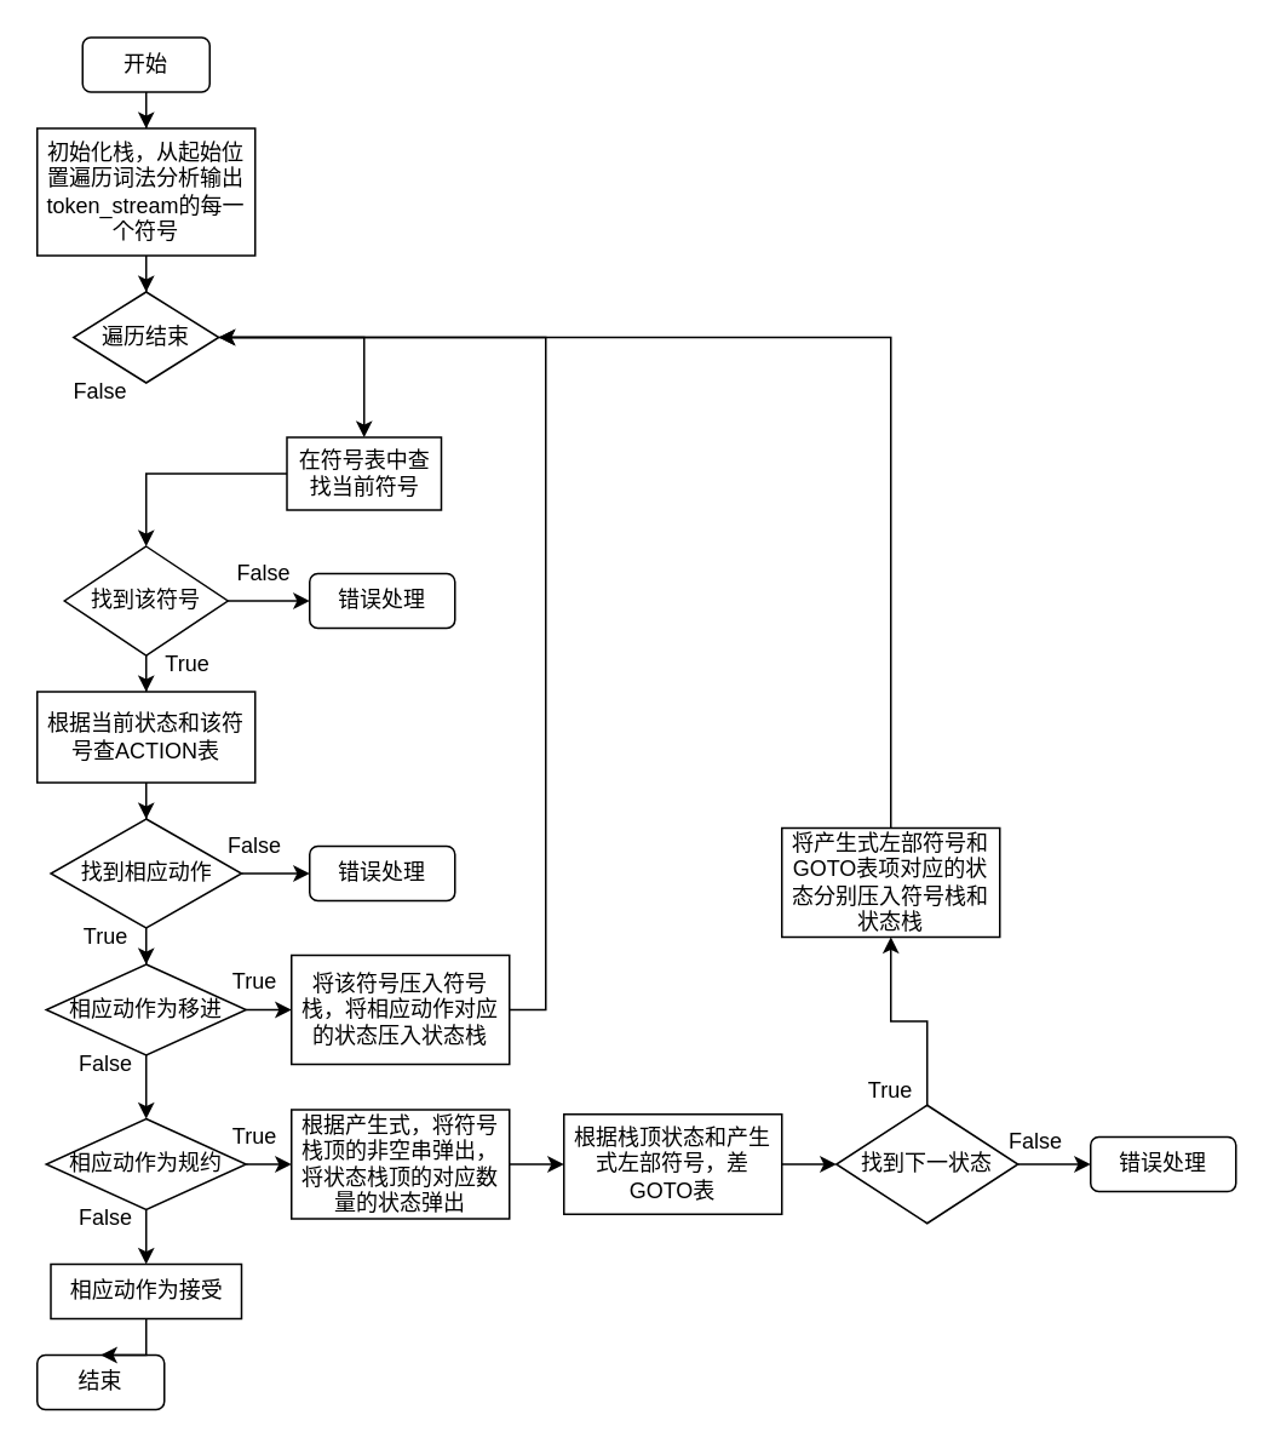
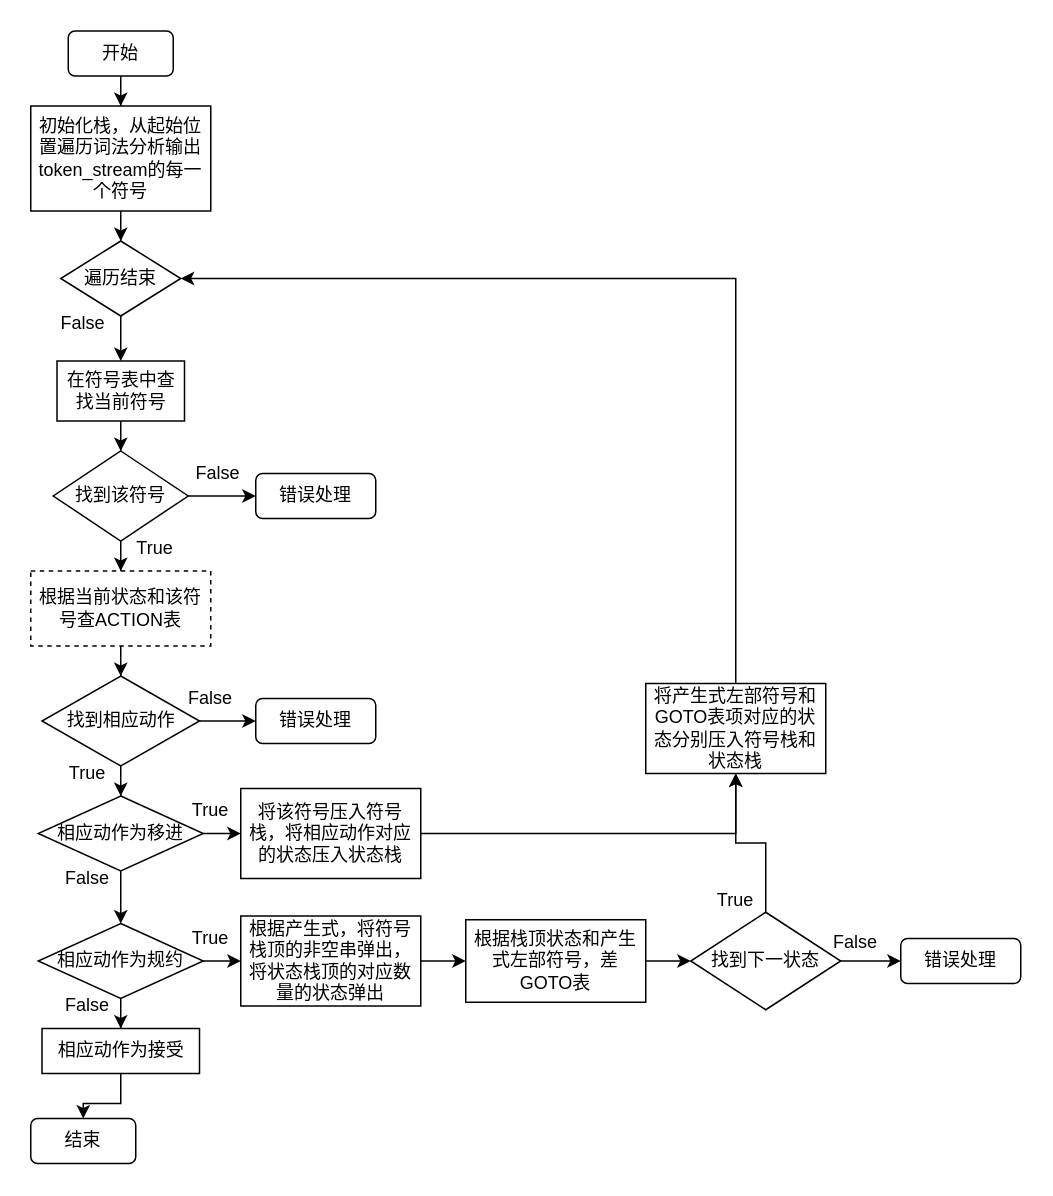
  <mxCell id="0" />
  <mxCell id="1" parent="0" />
  <mxCell id="2" value="" style="edgeStyle=orthogonalEdgeStyle;rounded=0;orthogonalLoop=1;jettySize=auto;html=1;" edge="1" parent="1" source="3" target="6"><mxGeometry relative="1" as="geometry" /></mxCell>
  <mxCell id="3" value="开始" style="rounded=1;whiteSpace=wrap;html=1;" vertex="1" parent="1"><mxGeometry x="45" y="20" width="70" height="30" as="geometry" /></mxCell>
  <mxCell id="4" value="结束" style="rounded=1;whiteSpace=wrap;html=1;" vertex="1" parent="1"><mxGeometry x="20" y="745" width="70" height="30" as="geometry" /></mxCell>
  <mxCell id="5" value="" style="edgeStyle=orthogonalEdgeStyle;rounded=0;orthogonalLoop=1;jettySize=auto;html=1;" edge="1" parent="1" source="6" target="8"><mxGeometry relative="1" as="geometry" /></mxCell>
  <mxCell id="6" value="初始化栈，从起始位置遍历词法分析输出token_stream的每一个符号" style="rounded=0;whiteSpace=wrap;html=1;" vertex="1" parent="1"><mxGeometry x="20" y="70" width="120" height="70" as="geometry" /></mxCell>
  <mxCell id="7" value="" style="edgeStyle=orthogonalEdgeStyle;rounded=0;orthogonalLoop=1;jettySize=auto;html=1;" edge="1" parent="1" source="8" target="10"><mxGeometry relative="1" as="geometry" /></mxCell>
  <mxCell id="8" value="遍历结束" style="rhombus;whiteSpace=wrap;html=1;" vertex="1" parent="1"><mxGeometry x="40" y="160" width="80" height="50" as="geometry" /></mxCell>
  <mxCell id="9" value="" style="edgeStyle=orthogonalEdgeStyle;rounded=0;orthogonalLoop=1;jettySize=auto;html=1;" edge="1" parent="1" source="10" target="14"><mxGeometry relative="1" as="geometry" /></mxCell>
- <mxCell id="10" value="在符号表中查找当前符号" style="rounded=0;whiteSpace=wrap;html=1;" vertex="1" parent="1"><mxGeometry x="157.5" y="240" width="85" height="40" as="geometry" /></mxCell>
+ <mxCell id="10" value="在符号表中查找当前符号" style="rounded=0;whiteSpace=wrap;html=1;" vertex="1" parent="1"><mxGeometry x="37.5" y="240" width="85" height="40" as="geometry" /></mxCell>
  <mxCell id="11" value="False" style="text;html=1;strokeColor=none;fillColor=none;align=center;verticalAlign=middle;whiteSpace=wrap;rounded=0;" vertex="1" parent="1"><mxGeometry x="25" y="200" width="60" height="30" as="geometry" /></mxCell>
  <mxCell id="12" value="" style="edgeStyle=orthogonalEdgeStyle;rounded=0;orthogonalLoop=1;jettySize=auto;html=1;" edge="1" parent="1" source="14" target="17"><mxGeometry relative="1" as="geometry" /></mxCell>
  <mxCell id="13" style="edgeStyle=orthogonalEdgeStyle;rounded=0;orthogonalLoop=1;jettySize=auto;html=1;entryX=0;entryY=0.5;entryDx=0;entryDy=0;" edge="1" parent="1" source="14" target="30"><mxGeometry relative="1" as="geometry" /></mxCell>
  <mxCell id="14" value="找到该符号" style="rhombus;whiteSpace=wrap;html=1;" vertex="1" parent="1"><mxGeometry x="35" y="300" width="90" height="60" as="geometry" /></mxCell>
  <mxCell id="15" value="False" style="text;html=1;strokeColor=none;fillColor=none;align=center;verticalAlign=middle;whiteSpace=wrap;rounded=0;" vertex="1" parent="1"><mxGeometry x="115" y="300" width="60" height="30" as="geometry" /></mxCell>
  <mxCell id="16" value="" style="edgeStyle=orthogonalEdgeStyle;rounded=0;orthogonalLoop=1;jettySize=auto;html=1;" edge="1" parent="1" source="17" target="20"><mxGeometry relative="1" as="geometry" /></mxCell>
- <mxCell id="17" value="根据当前状态和该符号查ACTION表" style="rounded=0;whiteSpace=wrap;html=1;" vertex="1" parent="1"><mxGeometry x="20" y="380" width="120" height="50" as="geometry" /></mxCell>
+ <mxCell id="17" value="根据当前状态和该符号查ACTION表" style="rounded=0;whiteSpace=wrap;html=1;dashed=1;" vertex="1" parent="1"><mxGeometry x="20" y="380" width="120" height="50" as="geometry" /></mxCell>
  <mxCell id="18" value="" style="edgeStyle=orthogonalEdgeStyle;rounded=0;orthogonalLoop=1;jettySize=auto;html=1;" edge="1" parent="1" source="20" target="24"><mxGeometry relative="1" as="geometry" /></mxCell>
  <mxCell id="19" style="edgeStyle=orthogonalEdgeStyle;rounded=0;orthogonalLoop=1;jettySize=auto;html=1;entryX=0;entryY=0.5;entryDx=0;entryDy=0;" edge="1" parent="1" source="20" target="31"><mxGeometry relative="1" as="geometry" /></mxCell>
  <mxCell id="20" value="找到相应动作" style="rhombus;whiteSpace=wrap;html=1;" vertex="1" parent="1"><mxGeometry x="27.5" y="450" width="105" height="60" as="geometry" /></mxCell>
  <mxCell id="21" value="False" style="text;html=1;strokeColor=none;fillColor=none;align=center;verticalAlign=middle;whiteSpace=wrap;rounded=0;" vertex="1" parent="1"><mxGeometry x="110" y="450" width="60" height="30" as="geometry" /></mxCell>
  <mxCell id="22" style="edgeStyle=orthogonalEdgeStyle;rounded=0;orthogonalLoop=1;jettySize=auto;html=1;entryX=0.5;entryY=0;entryDx=0;entryDy=0;" edge="1" parent="1" source="24" target="27"><mxGeometry relative="1" as="geometry" /></mxCell>
  <mxCell id="23" value="" style="edgeStyle=orthogonalEdgeStyle;rounded=0;orthogonalLoop=1;jettySize=auto;html=1;" edge="1" parent="1" source="24" target="29"><mxGeometry relative="1" as="geometry" /></mxCell>
  <mxCell id="24" value="相应动作为移进" style="rhombus;whiteSpace=wrap;html=1;" vertex="1" parent="1"><mxGeometry x="25" y="530" width="110" height="50" as="geometry" /></mxCell>
  <mxCell id="25" value="" style="edgeStyle=orthogonalEdgeStyle;rounded=0;orthogonalLoop=1;jettySize=auto;html=1;" edge="1" parent="1" source="27" target="33"><mxGeometry relative="1" as="geometry" /></mxCell>
  <mxCell id="26" value="" style="edgeStyle=orthogonalEdgeStyle;rounded=0;orthogonalLoop=1;jettySize=auto;html=1;" edge="1" parent="1" source="27" target="35"><mxGeometry relative="1" as="geometry" /></mxCell>
  <mxCell id="27" value="相应动作为规约" style="rhombus;whiteSpace=wrap;html=1;" vertex="1" parent="1"><mxGeometry x="25" y="615" width="110" height="50" as="geometry" /></mxCell>
- <mxCell id="28" style="edgeStyle=orthogonalEdgeStyle;rounded=0;orthogonalLoop=1;jettySize=auto;html=1;exitX=1;exitY=0.5;exitDx=0;exitDy=0;entryX=1;entryY=0.5;entryDx=0;entryDy=0;" edge="1" parent="1" source="29" target="8"><mxGeometry relative="1" as="geometry" /></mxCell>
+ <mxCell id="28" style="edgeStyle=orthogonalEdgeStyle;rounded=0;orthogonalLoop=1;jettySize=auto;html=1;exitX=1;exitY=0.5;exitDx=0;exitDy=0;" edge="1" parent="1" source="29" target="46"><mxGeometry relative="1" as="geometry" /></mxCell>
  <mxCell id="29" value="将该符号压入符号栈，将相应动作对应的状态压入状态栈" style="rounded=0;whiteSpace=wrap;html=1;" vertex="1" parent="1"><mxGeometry x="160" y="525" width="120" height="60" as="geometry" /></mxCell>
  <mxCell id="30" value="错误处理" style="rounded=1;whiteSpace=wrap;html=1;" vertex="1" parent="1"><mxGeometry x="170" y="315" width="80" height="30" as="geometry" /></mxCell>
  <mxCell id="31" value="错误处理" style="rounded=1;whiteSpace=wrap;html=1;" vertex="1" parent="1"><mxGeometry x="170" y="465" width="80" height="30" as="geometry" /></mxCell>
  <mxCell id="32" value="" style="edgeStyle=orthogonalEdgeStyle;rounded=0;orthogonalLoop=1;jettySize=auto;html=1;" edge="1" parent="1" source="33" target="4"><mxGeometry relative="1" as="geometry" /></mxCell>
- <mxCell id="33" value="相应动作为接受" style="rounded=0;whiteSpace=wrap;html=1;" vertex="1" parent="1"><mxGeometry x="27.5" y="695" width="105" height="30" as="geometry" /></mxCell>
+ <mxCell id="33" value="相应动作为接受" style="rounded=0;whiteSpace=wrap;html=1;" vertex="1" parent="1"><mxGeometry x="27.5" y="685" width="105" height="30" as="geometry" /></mxCell>
  <mxCell id="34" value="" style="edgeStyle=orthogonalEdgeStyle;rounded=0;orthogonalLoop=1;jettySize=auto;html=1;" edge="1" parent="1" source="35" target="37"><mxGeometry relative="1" as="geometry" /></mxCell>
  <mxCell id="35" value="根据产生式，将符号栈顶的非空串弹出，将状态栈顶的对应数量的状态弹出" style="rounded=0;whiteSpace=wrap;html=1;" vertex="1" parent="1"><mxGeometry x="160" y="610" width="120" height="60" as="geometry" /></mxCell>
  <mxCell id="36" value="" style="edgeStyle=orthogonalEdgeStyle;rounded=0;orthogonalLoop=1;jettySize=auto;html=1;entryX=0;entryY=0.5;entryDx=0;entryDy=0;" edge="1" parent="1" source="37" target="40"><mxGeometry relative="1" as="geometry"><mxPoint x="460" y="640" as="targetPoint" /></mxGeometry></mxCell>
  <mxCell id="37" value="根据栈顶状态和产生式左部符号，差GOTO表" style="rounded=0;whiteSpace=wrap;html=1;" vertex="1" parent="1"><mxGeometry x="310" y="612.5" width="120" height="55" as="geometry" /></mxCell>
  <mxCell id="38" value="" style="edgeStyle=orthogonalEdgeStyle;rounded=0;orthogonalLoop=1;jettySize=auto;html=1;exitX=1;exitY=0.5;exitDx=0;exitDy=0;" edge="1" parent="1" source="40" target="44"><mxGeometry relative="1" as="geometry"><mxPoint x="560" y="640" as="sourcePoint" /></mxGeometry></mxCell>
  <mxCell id="39" value="" style="edgeStyle=orthogonalEdgeStyle;rounded=0;orthogonalLoop=1;jettySize=auto;html=1;" edge="1" parent="1" source="40" target="46"><mxGeometry relative="1" as="geometry" /></mxCell>
  <mxCell id="40" value="找到下一状态" style="rhombus;whiteSpace=wrap;html=1;" vertex="1" parent="1"><mxGeometry x="460" y="607.5" width="100" height="65" as="geometry" /></mxCell>
  <mxCell id="41" value="False" style="text;html=1;strokeColor=none;fillColor=none;align=center;verticalAlign=middle;whiteSpace=wrap;rounded=0;" vertex="1" parent="1"><mxGeometry x="27.5" y="570" width="60" height="30" as="geometry" /></mxCell>
  <mxCell id="42" value="False" style="text;html=1;strokeColor=none;fillColor=none;align=center;verticalAlign=middle;whiteSpace=wrap;rounded=0;" vertex="1" parent="1"><mxGeometry x="27.5" y="655" width="60" height="30" as="geometry" /></mxCell>
  <mxCell id="43" value="False" style="text;html=1;strokeColor=none;fillColor=none;align=center;verticalAlign=middle;whiteSpace=wrap;rounded=0;" vertex="1" parent="1"><mxGeometry x="540" y="612.5" width="60" height="30" as="geometry" /></mxCell>
  <mxCell id="44" value="错误处理" style="rounded=1;whiteSpace=wrap;html=1;" vertex="1" parent="1"><mxGeometry x="600" y="625" width="80" height="30" as="geometry" /></mxCell>
  <mxCell id="45" style="edgeStyle=orthogonalEdgeStyle;rounded=0;orthogonalLoop=1;jettySize=auto;html=1;exitX=0.5;exitY=0;exitDx=0;exitDy=0;entryX=1;entryY=0.5;entryDx=0;entryDy=0;" edge="1" parent="1" source="46" target="8"><mxGeometry relative="1" as="geometry" /></mxCell>
  <mxCell id="46" value="将产生式左部符号和GOTO表项对应的状态分别压入符号栈和状态栈" style="rounded=0;whiteSpace=wrap;html=1;" vertex="1" parent="1"><mxGeometry x="430" y="455" width="120" height="60" as="geometry" /></mxCell>
  <mxCell id="47" value="True" style="text;html=1;strokeColor=none;fillColor=none;align=center;verticalAlign=middle;whiteSpace=wrap;rounded=0;" vertex="1" parent="1"><mxGeometry x="72.5" y="350" width="60" height="30" as="geometry" /></mxCell>
  <mxCell id="48" value="True" style="text;html=1;strokeColor=none;fillColor=none;align=center;verticalAlign=middle;whiteSpace=wrap;rounded=0;" vertex="1" parent="1"><mxGeometry x="27.5" y="500" width="60" height="30" as="geometry" /></mxCell>
  <mxCell id="49" value="True" style="text;html=1;strokeColor=none;fillColor=none;align=center;verticalAlign=middle;whiteSpace=wrap;rounded=0;" vertex="1" parent="1"><mxGeometry x="110" y="525" width="60" height="30" as="geometry" /></mxCell>
  <mxCell id="50" value="True" style="text;html=1;strokeColor=none;fillColor=none;align=center;verticalAlign=middle;whiteSpace=wrap;rounded=0;" vertex="1" parent="1"><mxGeometry x="110" y="610" width="60" height="30" as="geometry" /></mxCell>
  <mxCell id="51" value="True" style="text;html=1;strokeColor=none;fillColor=none;align=center;verticalAlign=middle;whiteSpace=wrap;rounded=0;" vertex="1" parent="1"><mxGeometry x="460" y="585" width="60" height="30" as="geometry" /></mxCell>
